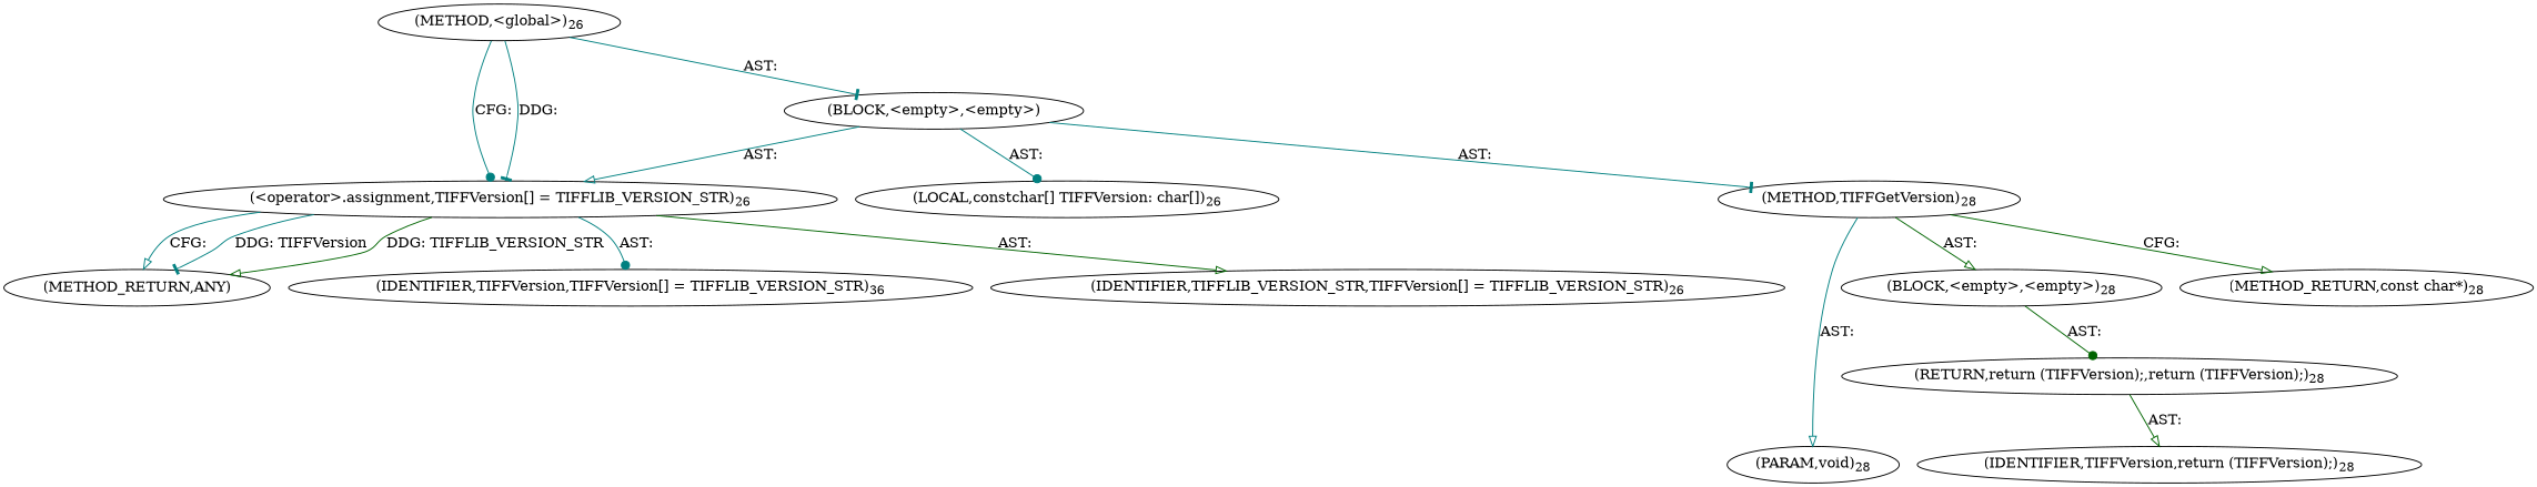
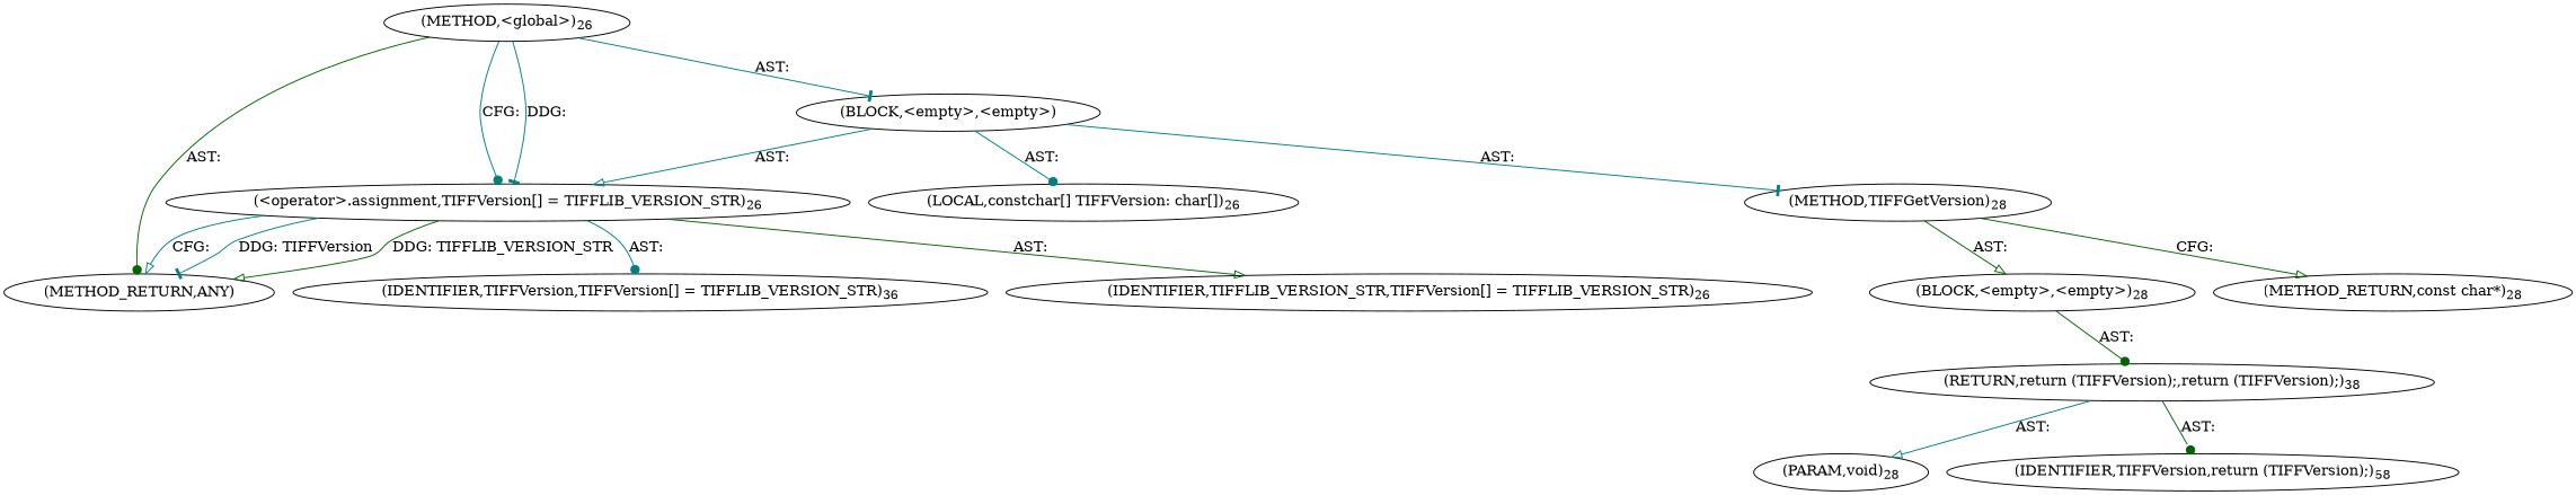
  digraph {
    edge [arrowhead=onormal color=teal]
    n1 [label=<(METHOD,&lt;global&gt;)<SUB>26</SUB>>]
    n2 [label=<(BLOCK,&lt;empty&gt;,&lt;empty&gt;)>]
    n3 [label=<(&lt;operator&gt;.assignment,TIFFVersion[] = TIFFLIB_VERSION_STR)<SUB>26</SUB>>]
    n4 [label=<(METHOD_RETURN,ANY)>]
    n5 [label=<(LOCAL,constchar[] TIFFVersion: char[])<SUB>26</SUB>>]
    n6 [label=<(METHOD,TIFFGetVersion)<SUB>28</SUB>>]
    n7 [label=<(IDENTIFIER,TIFFVersion,TIFFVersion[] = TIFFLIB_VERSION_STR)<SUB>36</SUB>>]
    n8 [label=<(IDENTIFIER,TIFFLIB_VERSION_STR,TIFFVersion[] = TIFFLIB_VERSION_STR)<SUB>26</SUB>>]
    n9 [label=<(PARAM,void)<SUB>28</SUB>>]
    n10 [label=<(BLOCK,&lt;empty&gt;,&lt;empty&gt;)<SUB>28</SUB>>]
    n11 [label=<(METHOD_RETURN,const char*)<SUB>28</SUB>>]
-   n12 [label=<(RETURN,return (TIFFVersion);,return (TIFFVersion);)<SUB>28</SUB>>]
-   n13 [label=<(IDENTIFIER,TIFFVersion,return (TIFFVersion);)<SUB>28</SUB>>]
+   n12 [label=<(RETURN,return (TIFFVersion);,return (TIFFVersion);)<SUB>38</SUB>>]
+   n13 [label=<(IDENTIFIER,TIFFVersion,return (TIFFVersion);)<SUB>58</SUB>>]
    n1 -> n2 [arrowhead=tee label="AST: "]
    n1 -> n3 [arrowhead=dot label="CFG: "]
    n1 -> n3 [arrowhead=tee label="DDG: "]
+   n1 -> n4 [arrowhead=dot color=darkgreen label="AST: "]
    n2 -> n3 [label="AST: "]
    n2 -> n5 [arrowhead=dot label="AST: "]
    n2 -> n6 [arrowhead=tee label="AST: "]
    n3 -> n4 [label="CFG: "]
    n3 -> n4 [arrowhead=tee label="DDG: TIFFVersion"]
    n3 -> n4 [color=darkgreen label="DDG: TIFFLIB_VERSION_STR"]
    n3 -> n7 [arrowhead=dot label="AST: "]
    n3 -> n8 [color=darkgreen label="AST: "]
-   n6 -> n9 [label="AST: "]
+   n12 -> n9 [label="AST: "]
    n6 -> n10 [color=darkgreen label="AST: "]
    n6 -> n11 [color=darkgreen label="CFG: "]
    n10 -> n12 [arrowhead=dot color=darkgreen label="AST: "]
-   n12 -> n13 [color=darkgreen label="AST: "]
+   n12 -> n13 [arrowhead=dot color=darkgreen label="AST: "]
  }
